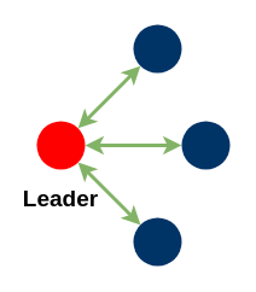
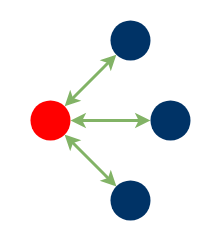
  <mxCell id="0" />
  <mxCell id="1" parent="0" />
  <mxCell id="2" value="" style="ellipse;whiteSpace=wrap;html=1;aspect=fixed;fillColor=#FF0000;strokeColor=none;" vertex="1" parent="1"><mxGeometry x="30" y="100" width="40" height="40" as="geometry" /></mxCell>
  <mxCell id="3" value="" style="ellipse;whiteSpace=wrap;html=1;aspect=fixed;fillColor=#003366;strokeColor=none;" vertex="1" parent="1"><mxGeometry x="110" y="20" width="40" height="40" as="geometry" /></mxCell>
  <mxCell id="4" value="" style="ellipse;whiteSpace=wrap;html=1;aspect=fixed;fillColor=#003366;strokeColor=none;" vertex="1" parent="1"><mxGeometry x="150" y="100" width="40" height="40" as="geometry" /></mxCell>
  <mxCell id="5" value="" style="ellipse;whiteSpace=wrap;html=1;aspect=fixed;fillColor=#003366;strokeColor=none;" vertex="1" parent="1"><mxGeometry x="110" y="180" width="40" height="40" as="geometry" /></mxCell>
  <mxCell id="6" value="" style="endArrow=classic;startArrow=classic;html=1;entryX=0;entryY=1;entryDx=0;entryDy=0;exitX=1;exitY=0;exitDx=0;exitDy=0;strokeWidth=3;fillColor=#d5e8d4;strokeColor=#82b366;" edge="1" parent="1" source="2" target="3"><mxGeometry width="50" height="50" relative="1" as="geometry"><mxPoint x="30" y="290" as="sourcePoint" /><mxPoint x="80" y="240" as="targetPoint" /></mxGeometry></mxCell>
  <mxCell id="7" value="" style="endArrow=classic;startArrow=classic;html=1;entryX=0;entryY=0.5;entryDx=0;entryDy=0;exitX=1;exitY=0.5;exitDx=0;exitDy=0;strokeWidth=3;fillColor=#d5e8d4;strokeColor=#82b366;" edge="1" parent="1" source="2" target="4"><mxGeometry width="50" height="50" relative="1" as="geometry"><mxPoint x="340" y="150" as="sourcePoint" /><mxPoint x="392" y="98" as="targetPoint" /></mxGeometry></mxCell>
  <mxCell id="8" value="" style="endArrow=classic;startArrow=classic;html=1;entryX=0;entryY=0;entryDx=0;entryDy=0;exitX=1;exitY=1;exitDx=0;exitDy=0;strokeWidth=3;fillColor=#d5e8d4;strokeColor=#82b366;" edge="1" parent="1" source="2" target="5"><mxGeometry width="50" height="50" relative="1" as="geometry"><mxPoint x="200" y="210" as="sourcePoint" /><mxPoint x="252" y="158" as="targetPoint" /></mxGeometry></mxCell>
- <mxCell id="9" value="&lt;font size=&quot;1&quot;&gt;&lt;b style=&quot;font-size: 19px&quot;&gt;Leader&lt;/b&gt;&lt;/font&gt;" style="text;html=1;strokeColor=none;fillColor=none;align=center;verticalAlign=middle;whiteSpace=wrap;rounded=0;" vertex="1" parent="1"><mxGeometry x="20" y="150" width="60" height="30" as="geometry" /></mxCell>
